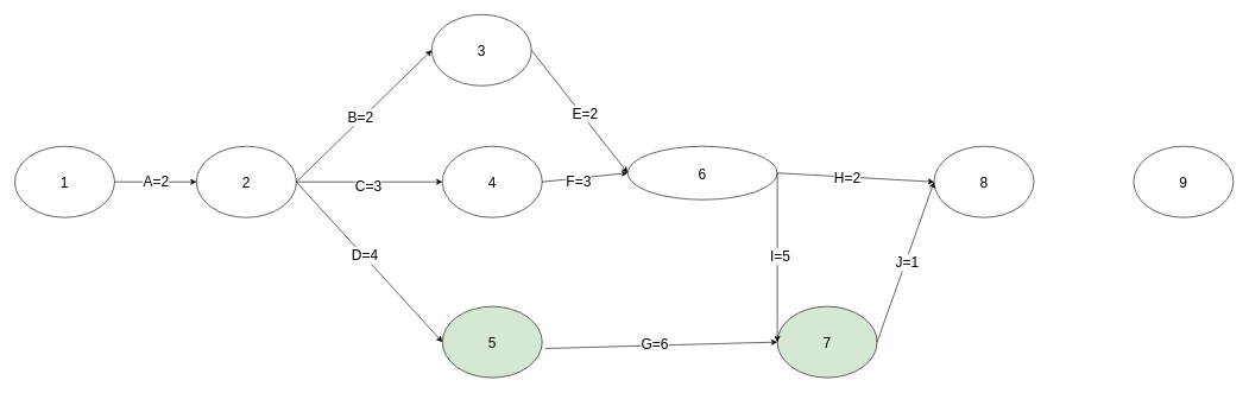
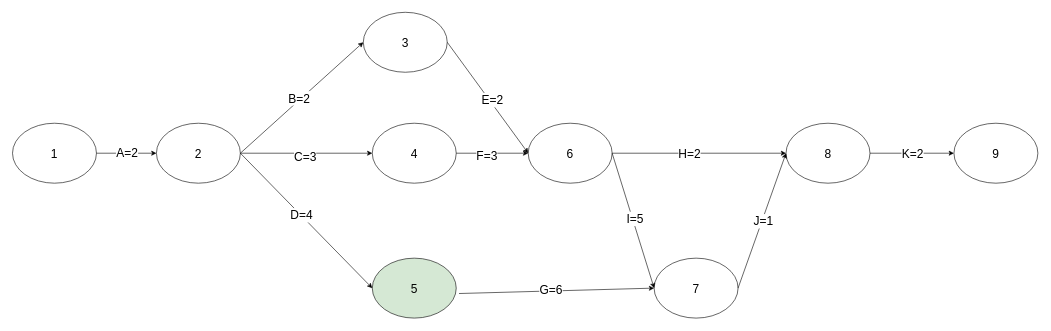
  <mxCell id="0" />
  <mxCell id="1" parent="0" />
  <mxCell id="2" value="1" style="ellipse;whiteSpace=wrap;html=1;fontSize=20;" vertex="1" parent="1"><mxGeometry x="20" y="205" width="140" height="100" as="geometry" /></mxCell>
  <mxCell id="3" value="9" style="ellipse;whiteSpace=wrap;html=1;fontSize=20;" vertex="1" parent="1"><mxGeometry x="1590" y="205" width="140" height="100" as="geometry" /></mxCell>
- <mxCell id="4" value="6" style="ellipse;whiteSpace=wrap;html=1;fontSize=20;" vertex="1" parent="1"><mxGeometry x="880" y="205" width="210" height="75" as="geometry" /></mxCell>
- <mxCell id="5" value="7" style="ellipse;whiteSpace=wrap;html=1;fontSize=20;fillColor=#d5e8d4;" vertex="1" parent="1"><mxGeometry x="1090" y="430" width="140" height="100" as="geometry" /></mxCell>
+ <mxCell id="4" value="6" style="ellipse;whiteSpace=wrap;html=1;fontSize=20;" vertex="1" parent="1"><mxGeometry x="880" y="205" width="140" height="100" as="geometry" /></mxCell>
+ <mxCell id="5" value="7" style="ellipse;whiteSpace=wrap;html=1;fontSize=20;" vertex="1" parent="1"><mxGeometry x="1090" y="430" width="140" height="100" as="geometry" /></mxCell>
  <mxCell id="6" value="4" style="ellipse;whiteSpace=wrap;html=1;fontSize=20;" vertex="1" parent="1"><mxGeometry x="620" y="205" width="140" height="100" as="geometry" /></mxCell>
- <mxCell id="7" value="2" style="ellipse;whiteSpace=wrap;html=1;fontSize=20;" vertex="1" parent="1"><mxGeometry x="275" y="205" width="140" height="100" as="geometry" /></mxCell>
+ <mxCell id="7" value="2" style="ellipse;whiteSpace=wrap;html=1;fontSize=20;" vertex="1" parent="1"><mxGeometry x="260" y="205" width="140" height="100" as="geometry" /></mxCell>
  <mxCell id="8" value="8" style="ellipse;whiteSpace=wrap;html=1;fontSize=20;" vertex="1" parent="1"><mxGeometry x="1310" y="205" width="140" height="100" as="geometry" /></mxCell>
  <mxCell id="9" value="3" style="ellipse;whiteSpace=wrap;html=1;fontSize=20;" vertex="1" parent="1"><mxGeometry x="605" y="20" width="140" height="100" as="geometry" /></mxCell>
  <mxCell id="10" value="5" style="ellipse;whiteSpace=wrap;html=1;fontSize=20;fillColor=#d5e8d4;" vertex="1" parent="1"><mxGeometry x="620" y="430" width="140" height="100" as="geometry" /></mxCell>
  <mxCell id="11" value="" style="endArrow=classic;html=1;rounded=0;entryX=0;entryY=0.5;entryDx=0;entryDy=0;exitX=1;exitY=0.5;exitDx=0;exitDy=0;" edge="1" parent="1" source="2" target="7"><mxGeometry width="50" height="50" relative="1" as="geometry"><mxPoint x="200" y="245" as="sourcePoint" /><mxPoint x="250" y="195" as="targetPoint" /></mxGeometry></mxCell>
  <mxCell id="12" value="A=2" style="edgeLabel;html=1;align=center;verticalAlign=middle;resizable=0;points=[];fontSize=20;" vertex="1" connectable="0" parent="11"><mxGeometry x="-0.007" y="3" relative="1" as="geometry"><mxPoint as="offset" /></mxGeometry></mxCell>
  <mxCell id="13" value="" style="endArrow=classic;html=1;rounded=0;entryX=0;entryY=0.5;entryDx=0;entryDy=0;exitX=1;exitY=0.5;exitDx=0;exitDy=0;" edge="1" parent="1" source="7" target="6"><mxGeometry width="50" height="50" relative="1" as="geometry"><mxPoint x="200" y="45" as="sourcePoint" /><mxPoint x="400" y="45" as="targetPoint" /></mxGeometry></mxCell>
  <mxCell id="14" value="C=3" style="edgeLabel;html=1;align=center;verticalAlign=middle;resizable=0;points=[];fontSize=20;" vertex="1" connectable="0" parent="13"><mxGeometry x="-0.024" y="-3" relative="1" as="geometry"><mxPoint y="1" as="offset" /></mxGeometry></mxCell>
  <mxCell id="15" value="" style="endArrow=classic;html=1;rounded=0;entryX=0;entryY=0.5;entryDx=0;entryDy=0;exitX=1;exitY=0.5;exitDx=0;exitDy=0;" edge="1" parent="1" source="7" target="10"><mxGeometry width="50" height="50" relative="1" as="geometry"><mxPoint x="340" y="285" as="sourcePoint" /><mxPoint x="410" y="55" as="targetPoint" /></mxGeometry></mxCell>
  <mxCell id="16" value="D=4" style="edgeLabel;html=1;align=center;verticalAlign=middle;resizable=0;points=[];fontSize=20;" vertex="1" connectable="0" parent="15"><mxGeometry x="-0.083" y="1" relative="1" as="geometry"><mxPoint as="offset" /></mxGeometry></mxCell>
  <mxCell id="17" value="" style="endArrow=classic;html=1;rounded=0;entryX=0;entryY=0.5;entryDx=0;entryDy=0;exitX=1;exitY=0.5;exitDx=0;exitDy=0;" edge="1" parent="1" source="7" target="9"><mxGeometry width="50" height="50" relative="1" as="geometry"><mxPoint x="220" y="65" as="sourcePoint" /><mxPoint x="420" y="65" as="targetPoint" /></mxGeometry></mxCell>
  <mxCell id="18" value="B=2" style="edgeLabel;html=1;align=center;verticalAlign=middle;resizable=0;points=[];fontSize=20;" vertex="1" connectable="0" parent="17"><mxGeometry x="-0.033" y="3" relative="1" as="geometry"><mxPoint as="offset" /></mxGeometry></mxCell>
  <mxCell id="19" value="" style="endArrow=classic;html=1;rounded=0;entryX=0;entryY=0.5;entryDx=0;entryDy=0;exitX=1;exitY=0.5;exitDx=0;exitDy=0;" edge="1" parent="1" source="9" target="4"><mxGeometry width="50" height="50" relative="1" as="geometry"><mxPoint x="677" y="145" as="sourcePoint" /><mxPoint x="877" y="145" as="targetPoint" /></mxGeometry></mxCell>
  <mxCell id="20" value="E=2" style="edgeLabel;html=1;align=center;verticalAlign=middle;resizable=0;points=[];fontSize=20;" vertex="1" connectable="0" parent="19"><mxGeometry x="0.056" y="4" relative="1" as="geometry"><mxPoint as="offset" /></mxGeometry></mxCell>
  <mxCell id="21" value="" style="endArrow=classic;html=1;rounded=0;entryX=0;entryY=0.5;entryDx=0;entryDy=0;exitX=1;exitY=0.5;exitDx=0;exitDy=0;" edge="1" parent="1" source="6" target="4"><mxGeometry width="50" height="50" relative="1" as="geometry"><mxPoint x="240" y="85" as="sourcePoint" /><mxPoint x="440" y="85" as="targetPoint" /></mxGeometry></mxCell>
  <mxCell id="22" value="F=3" style="edgeLabel;html=1;align=center;verticalAlign=middle;resizable=0;points=[];fontSize=20;" vertex="1" connectable="0" parent="21"><mxGeometry x="-0.165" y="-3" relative="1" as="geometry"><mxPoint as="offset" /></mxGeometry></mxCell>
  <mxCell id="23" value="" style="endArrow=classic;html=1;rounded=0;entryX=0;entryY=0.5;entryDx=0;entryDy=0;exitX=1.033;exitY=0.59;exitDx=0;exitDy=0;exitPerimeter=0;" edge="1" parent="1" source="10" target="5"><mxGeometry width="50" height="50" relative="1" as="geometry"><mxPoint x="710" y="195" as="sourcePoint" /><mxPoint x="910" y="165" as="targetPoint" /></mxGeometry></mxCell>
  <mxCell id="24" value="G=6" style="edgeLabel;html=1;align=center;verticalAlign=middle;resizable=0;points=[];fontSize=20;" vertex="1" connectable="0" parent="23"><mxGeometry x="-0.061" y="3" relative="1" as="geometry"><mxPoint as="offset" /></mxGeometry></mxCell>
  <mxCell id="25" value="" style="endArrow=classic;html=1;rounded=0;entryX=0;entryY=0.5;entryDx=0;entryDy=0;exitX=1;exitY=0.5;exitDx=0;exitDy=0;fontSize=20;" edge="1" parent="1" source="4" target="8"><mxGeometry width="50" height="50" relative="1" as="geometry"><mxPoint x="720" y="205" as="sourcePoint" /><mxPoint x="920" y="175" as="targetPoint" /></mxGeometry></mxCell>
  <mxCell id="26" value="H=2" style="edgeLabel;html=1;align=center;verticalAlign=middle;resizable=0;points=[];fontSize=20;" vertex="1" connectable="0" parent="25"><mxGeometry x="-0.115" y="1" relative="1" as="geometry"><mxPoint as="offset" /></mxGeometry></mxCell>
  <mxCell id="27" value="" style="endArrow=classic;html=1;rounded=0;entryX=0;entryY=0.5;entryDx=0;entryDy=0;exitX=1;exitY=0.5;exitDx=0;exitDy=0;" edge="1" parent="1" source="4" target="5"><mxGeometry width="50" height="50" relative="1" as="geometry"><mxPoint x="730" y="215" as="sourcePoint" /><mxPoint x="930" y="185" as="targetPoint" /></mxGeometry></mxCell>
  <mxCell id="28" value="I=5" style="edgeLabel;html=1;align=center;verticalAlign=middle;resizable=0;points=[];fontSize=20;" vertex="1" connectable="0" parent="27"><mxGeometry x="-0.021" y="3" relative="1" as="geometry"><mxPoint as="offset" /></mxGeometry></mxCell>
  <mxCell id="29" value="" style="endArrow=classic;html=1;rounded=0;entryX=0;entryY=0.5;entryDx=0;entryDy=0;exitX=1;exitY=0.5;exitDx=0;exitDy=0;" edge="1" parent="1" source="5" target="8"><mxGeometry width="50" height="50" relative="1" as="geometry"><mxPoint x="818" y="580" as="sourcePoint" /><mxPoint x="991" y="375" as="targetPoint" /></mxGeometry></mxCell>
  <mxCell id="30" value="J=1" style="edgeLabel;html=1;align=center;verticalAlign=middle;resizable=0;points=[];fontSize=20;" vertex="1" connectable="0" parent="29"><mxGeometry x="0.003" y="-1" relative="1" as="geometry"><mxPoint as="offset" /></mxGeometry></mxCell>
+ <mxCell id="31" value="" style="endArrow=classic;html=1;rounded=0;exitX=1;exitY=0.5;exitDx=0;exitDy=0;" edge="1" parent="1" source="8" target="3"><mxGeometry width="50" height="50" relative="1" as="geometry"><mxPoint x="827" y="590" as="sourcePoint" /><mxPoint x="1000" y="385" as="targetPoint" /><Array as="points" /></mxGeometry></mxCell>
+ <mxCell id="32" value="K=2" style="edgeLabel;html=1;align=center;verticalAlign=middle;resizable=0;points=[];fontSize=20;" vertex="1" connectable="0" parent="31"><mxGeometry x="-0.006" y="1" relative="1" as="geometry"><mxPoint y="1" as="offset" /></mxGeometry></mxCell>
